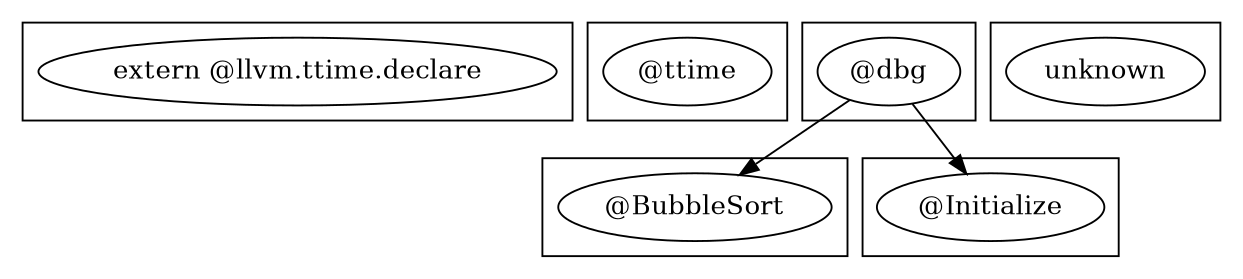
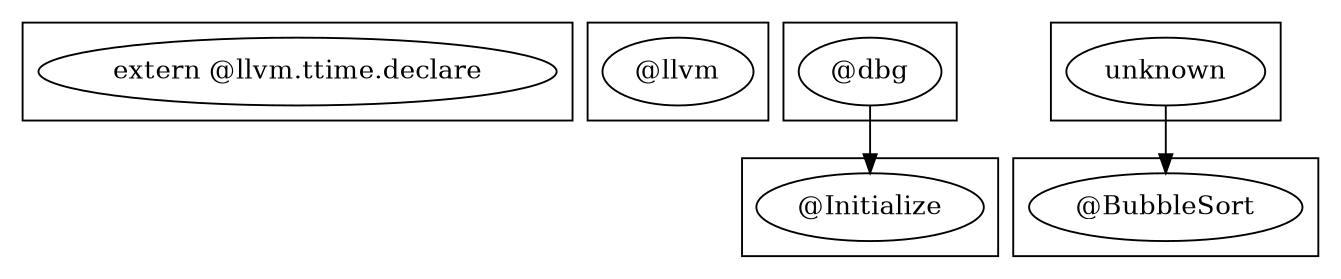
  digraph {
    n1 [label="extern @llvm.ttime.declare"]
-   n2 [label="@ttime"]
+   n2 [label="@llvm"]
    n3 [label="@dbg"]
    n4 [label="@BubbleSort"]
    n5 [label="@Initialize"]
    n6 [label=unknown]
    subgraph cluster_1 {
      n1
    }
    subgraph cluster_2 {
      n2
    }
    subgraph cluster_3 {
      n3
    }
    subgraph cluster_4 {
      n4
    }
    subgraph cluster_5 {
      n5
    }
    subgraph cluster_6 {
      n6
    }
-   n3 -> n4
+   n6 -> n4
    n3 -> n5
  }
